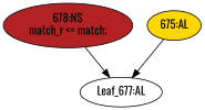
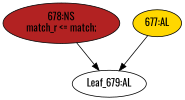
  strict digraph {
    fontname=Oswald
    node [fontname=Oswald style=filled]
    edge [cond="[]" fontname=Oswald lineno=None]
    n1 [ast="<pyverilog.vparser.ast.NonblockingSubstitution object at 0x7fae5e225b50>" fillcolor=firebrick label="678:NS\nmatch_r <= match;" statements="[<pyverilog.vparser.ast.NonblockingSubstitution object at 0x7fae5e225b50>]" typ=NonblockingSubstitution]
-   n2 [def_var="['match_r']" label="Leaf_677:AL" style=""]
-   n3 [ast="<pyverilog.vparser.ast.Always object at 0x7fae5e225d10>" clk_sens=True fillcolor=gold label="675:AL" sens="['clk']" statements="[]" typ=Always use_var="['match']"]
+   n2 [def_var="['match_r']" label="Leaf_679:AL" style=""]
+   n3 [ast="<pyverilog.vparser.ast.Always object at 0x7fae5e225d10>" clk_sens=True fillcolor=gold label="677:AL" sens="['clk']" statements="[]" typ=Always use_var="['match']"]
    n1 -> n2
    n3 -> n2
  }
